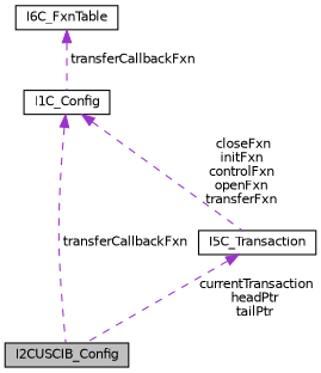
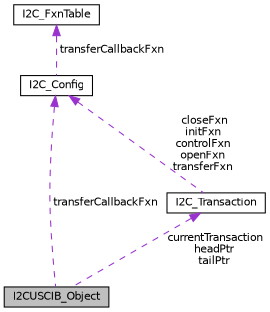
  digraph {
    node [color=black fillcolor=white fontname=Helvetica fontsize=10 shape=record style=filled]
    edge [color=darkorchid3 dir=back fontname=Helvetica fontsize=10 labelfontname=Helvetica labelfontsize=10 style=dashed]
-   n1 [fillcolor=grey75 fontcolor=black height=0.2 label=I2CUSCIB_Config width=0.4]
-   n2 [height=0.2 label=I5C_Transaction width=0.4]
-   n3 [height=0.2 label=I1C_Config width=0.4]
-   n4 [height=0.2 label=I6C_FxnTable width=0.4]
+   n1 [fillcolor=grey75 fontcolor=black height=0.2 label=I2CUSCIB_Object width=0.4]
+   n2 [height=0.2 label=I2C_Transaction width=0.4]
+   n3 [height=0.2 label=I2C_Config width=0.4]
+   n4 [height=0.2 label=I2C_FxnTable width=0.4]
    n2 -> n1 [label=" currentTransaction\nheadPtr\ntailPtr"]
    n3 -> n1 [label=" transferCallbackFxn"]
    n3 -> n2 [label=" closeFxn\ninitFxn\ncontrolFxn\nopenFxn\ntransferFxn"]
    n4 -> n3 [label=" transferCallbackFxn"]
  }
